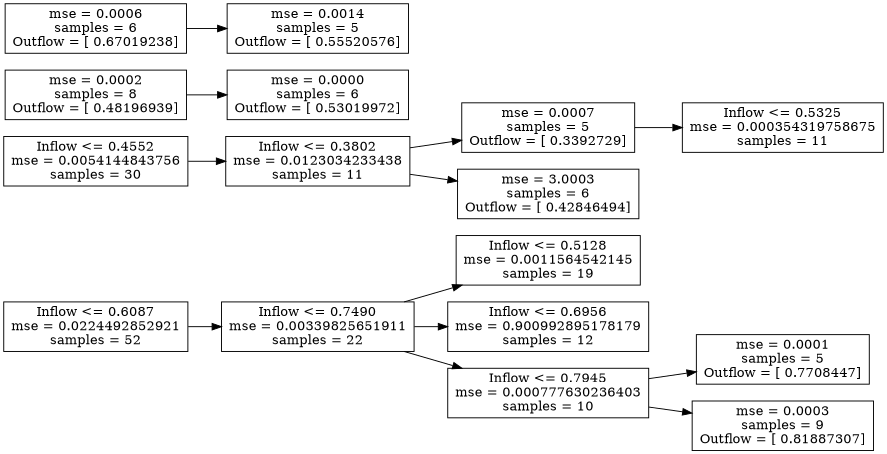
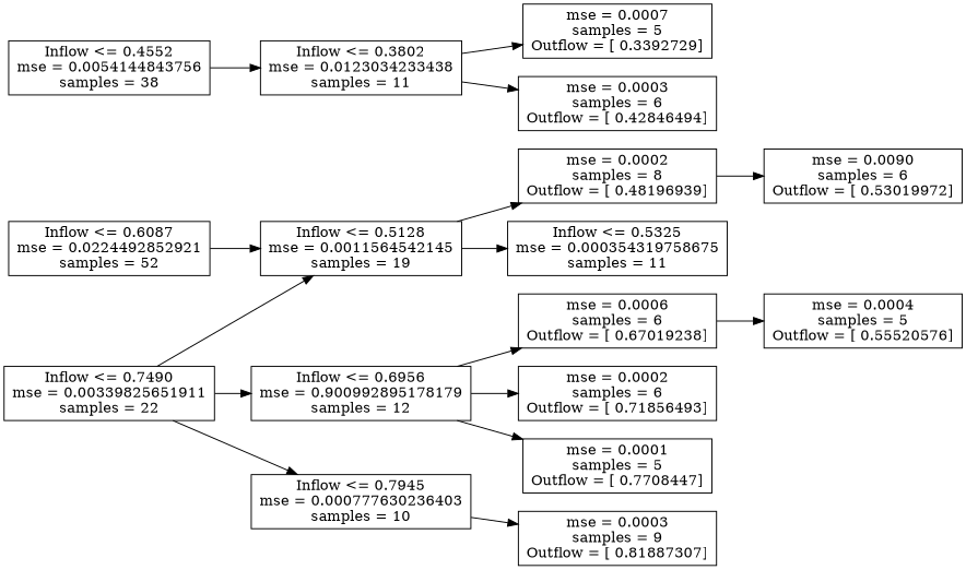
  digraph {
    rankdir=LR
    node [shape=box]
    n1 [label="Inflow <= 0.6087\nmse = 0.0224492852921\nsamples = 52"]
    n2 [label="Inflow <= 0.7490\nmse = 0.00339825651911\nsamples = 22"]
-   n3 [label="Inflow <= 0.4552\nmse = 0.0054144843756\nsamples = 30"]
+   n3 [label="Inflow <= 0.4552\nmse = 0.0054144843756\nsamples = 38"]
    n4 [label="Inflow <= 0.3802\nmse = 0.0123034233438\nsamples = 11"]
    n5 [label="Inflow <= 0.5128\nmse = 0.0011564542145\nsamples = 19"]
    n6 [label="Inflow <= 0.6956\nmse = 0.900992895178179\nsamples = 12"]
    n7 [label="Inflow <= 0.7945\nmse = 0.000777630236403\nsamples = 10"]
    n8 [label="mse = 0.0007\nsamples = 5\nOutflow = [ 0.3392729]"]
-   n9 [label="mse = 3.0003\nsamples = 6\nOutflow = [ 0.42846494]"]
+   n9 [label="mse = 0.0003\nsamples = 6\nOutflow = [ 0.42846494]"]
    n10 [label="mse = 0.0002\nsamples = 8\nOutflow = [ 0.48196939]"]
    n11 [label="Inflow <= 0.5325\nmse = 0.000354319758675\nsamples = 11"]
-   n12 [label="mse = 0.0000\nsamples = 6\nOutflow = [ 0.53019972]"]
-   n13 [label="mse = 0.0014\nsamples = 5\nOutflow = [ 0.55520576]"]
+   n12 [label="mse = 0.0090\nsamples = 6\nOutflow = [ 0.53019972]"]
+   n13 [label="mse = 0.0004\nsamples = 5\nOutflow = [ 0.55520576]"]
    n14 [label="mse = 0.0006\nsamples = 6\nOutflow = [ 0.67019238]"]
+   n15 [label="mse = 0.0002\nsamples = 6\nOutflow = [ 0.71856493]"]
    n16 [label="mse = 0.0001\nsamples = 5\nOutflow = [ 0.7708447]"]
    n17 [label="mse = 0.0003\nsamples = 9\nOutflow = [ 0.81887307]"]
-   n1 -> n2
+   n1 -> n5
    n2 -> n5
    n2 -> n6
    n2 -> n7
    n3 -> n4
    n4 -> n8
    n4 -> n9
-   n8 -> n11
-   n7 -> n16
+   n5 -> n10
+   n5 -> n11
+   n6 -> n14
+   n6 -> n15
+   n6 -> n16
    n7 -> n17
    n10 -> n12
    n14 -> n13
  }
